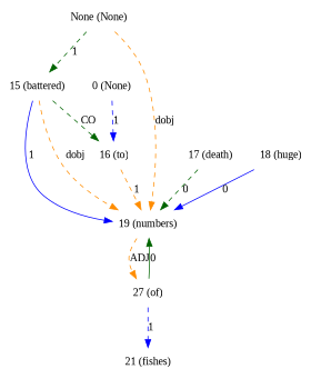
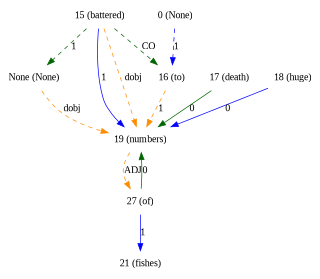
  digraph {
    fontname="Liberation Serif"
    node [fontname="Liberation Serif" shape=plaintext]
    edge [color=darkgreen dir=forward fontname="Liberation Serif" style=dashed]
    n1 [label="None (None)"]
    n2 [label="15 (battered)"]
    n3 [label="19 (numbers)"]
    n4 [label="16 (to)"]
    n5 [label="27 (of)"]
    n6 [label="17 (death)"]
    n7 [label="18 (huge)"]
    n8 [label="21 (fishes)"]
    n9 [label="0 (None)"]
-   n1 -> n2 [label=1]
+   n2 -> n1 [label=1]
    n1 -> n3 [color=darkorange label=dobj]
    n2 -> n3 [color=blue label=1 style=solid]
    n2 -> n3 [color=darkorange label=dobj]
    n2 -> n4 [label=CO]
    n3 -> n5 [color=darkorange label=ADJ]
    n4 -> n3 [color=darkorange label=1]
    n5 -> n3 [label=0 style=solid]
-   n5 -> n8 [color=blue label=1]
-   n6 -> n3 [label=0]
+   n5 -> n8 [color=blue label=1 style=solid]
+   n6 -> n3 [label=0 style=solid]
    n7 -> n3 [color=blue label=0 style=solid]
    n9 -> n4 [color=blue label=1]
  }
